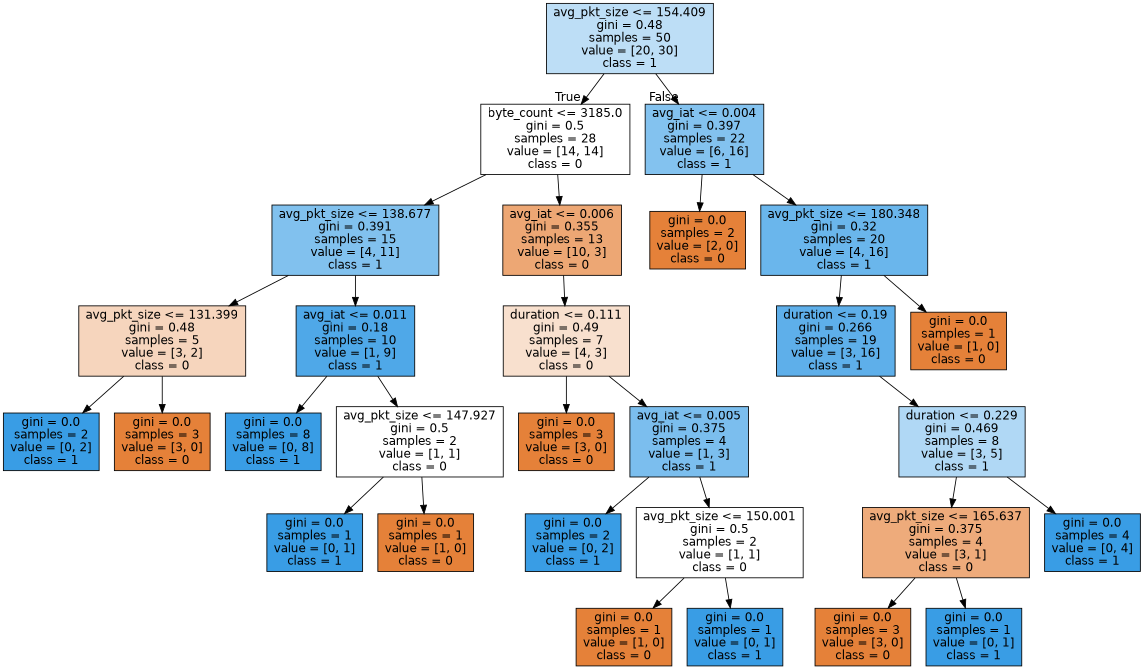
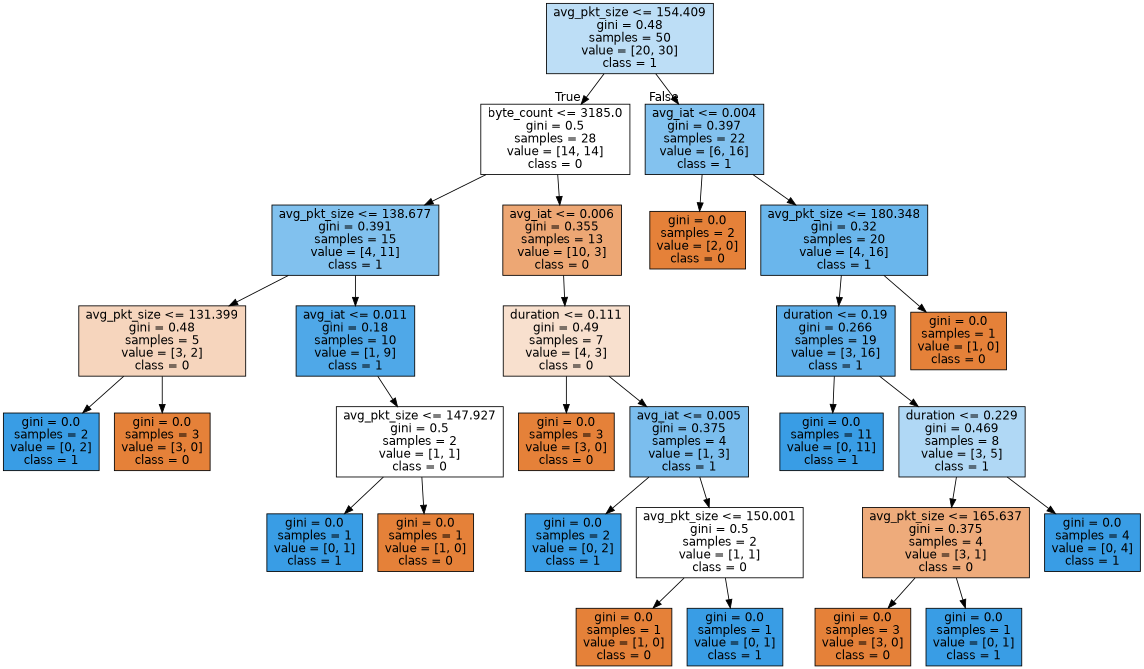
  digraph {
    node [color=black fillcolor="#399de5" fontname=helvetica shape=box style=filled]
    edge [fontname=helvetica]
    n1 [fillcolor="#bddef6" label="avg_pkt_size <= 154.409\ngini = 0.48\nsamples = 50\nvalue = [20, 30]\nclass = 1"]
    n2 [fillcolor="#ffffff" label="byte_count <= 3185.0\ngini = 0.5\nsamples = 28\nvalue = [14, 14]\nclass = 0"]
    n3 [fillcolor="#83c2ef" label="avg_iat <= 0.004\ngini = 0.397\nsamples = 22\nvalue = [6, 16]\nclass = 1"]
    n4 [fillcolor="#81c1ee" label="avg_pkt_size <= 138.677\ngini = 0.391\nsamples = 15\nvalue = [4, 11]\nclass = 1"]
    n5 [fillcolor="#eda774" label="avg_iat <= 0.006\ngini = 0.355\nsamples = 13\nvalue = [10, 3]\nclass = 0"]
    n6 [fillcolor="#e58139" label="gini = 0.0\nsamples = 2\nvalue = [2, 0]\nclass = 0"]
    n7 [fillcolor="#6ab6ec" label="avg_pkt_size <= 180.348\ngini = 0.32\nsamples = 20\nvalue = [4, 16]\nclass = 1"]
    n8 [fillcolor="#f6d5bd" label="avg_pkt_size <= 131.399\ngini = 0.48\nsamples = 5\nvalue = [3, 2]\nclass = 0"]
    n9 [fillcolor="#4fa8e8" label="avg_iat <= 0.011\ngini = 0.18\nsamples = 10\nvalue = [1, 9]\nclass = 1"]
    n10 [fillcolor="#f8e0ce" label="duration <= 0.111\ngini = 0.49\nsamples = 7\nvalue = [4, 3]\nclass = 0"]
    n11 [label="gini = 0.0\nsamples = 2\nvalue = [0, 2]\nclass = 1"]
    n12 [fillcolor="#e58139" label="gini = 0.0\nsamples = 3\nvalue = [3, 0]\nclass = 0"]
-   n13 [label="gini = 0.0\nsamples = 8\nvalue = [0, 8]\nclass = 1"]
    n14 [fillcolor="#ffffff" label="avg_pkt_size <= 147.927\ngini = 0.5\nsamples = 2\nvalue = [1, 1]\nclass = 0"]
    n15 [label="gini = 0.0\nsamples = 1\nvalue = [0, 1]\nclass = 1"]
    n16 [fillcolor="#e58139" label="gini = 0.0\nsamples = 1\nvalue = [1, 0]\nclass = 0"]
    n17 [fillcolor="#e58139" label="gini = 0.0\nsamples = 3\nvalue = [3, 0]\nclass = 0"]
    n18 [fillcolor="#7bbeee" label="avg_iat <= 0.005\ngini = 0.375\nsamples = 4\nvalue = [1, 3]\nclass = 1"]
    n19 [label="gini = 0.0\nsamples = 2\nvalue = [0, 2]\nclass = 1"]
    n20 [fillcolor="#ffffff" label="avg_pkt_size <= 150.001\ngini = 0.5\nsamples = 2\nvalue = [1, 1]\nclass = 0"]
    n21 [fillcolor="#e58139" label="gini = 0.0\nsamples = 1\nvalue = [1, 0]\nclass = 0"]
    n22 [label="gini = 0.0\nsamples = 1\nvalue = [0, 1]\nclass = 1"]
    n23 [fillcolor="#5eafea" label="duration <= 0.19\ngini = 0.266\nsamples = 19\nvalue = [3, 16]\nclass = 1"]
    n24 [fillcolor="#e58139" label="gini = 0.0\nsamples = 1\nvalue = [1, 0]\nclass = 0"]
+   n25 [label="gini = 0.0\nsamples = 11\nvalue = [0, 11]\nclass = 1"]
    n26 [fillcolor="#b0d8f5" label="duration <= 0.229\ngini = 0.469\nsamples = 8\nvalue = [3, 5]\nclass = 1"]
    n27 [fillcolor="#eeab7b" label="avg_pkt_size <= 165.637\ngini = 0.375\nsamples = 4\nvalue = [3, 1]\nclass = 0"]
    n28 [label="gini = 0.0\nsamples = 4\nvalue = [0, 4]\nclass = 1"]
    n29 [fillcolor="#e58139" label="gini = 0.0\nsamples = 3\nvalue = [3, 0]\nclass = 0"]
    n30 [label="gini = 0.0\nsamples = 1\nvalue = [0, 1]\nclass = 1"]
    n1 -> n2 [headlabel=True labelangle=45 labeldistance=2.5]
    n1 -> n3 [headlabel=False labelangle=-45 labeldistance=2.5]
    n2 -> n4
    n2 -> n5
    n3 -> n6
    n3 -> n7
    n4 -> n8
    n4 -> n9
    n5 -> n10
    n7 -> n23
    n7 -> n24
    n8 -> n11
    n8 -> n12
-   n9 -> n13
    n9 -> n14
    n10 -> n17
    n10 -> n18
    n14 -> n15
    n14 -> n16
    n18 -> n19
    n18 -> n20
    n20 -> n21
    n20 -> n22
+   n23 -> n25
    n23 -> n26
    n26 -> n27
    n26 -> n28
    n27 -> n29
    n27 -> n30
  }
